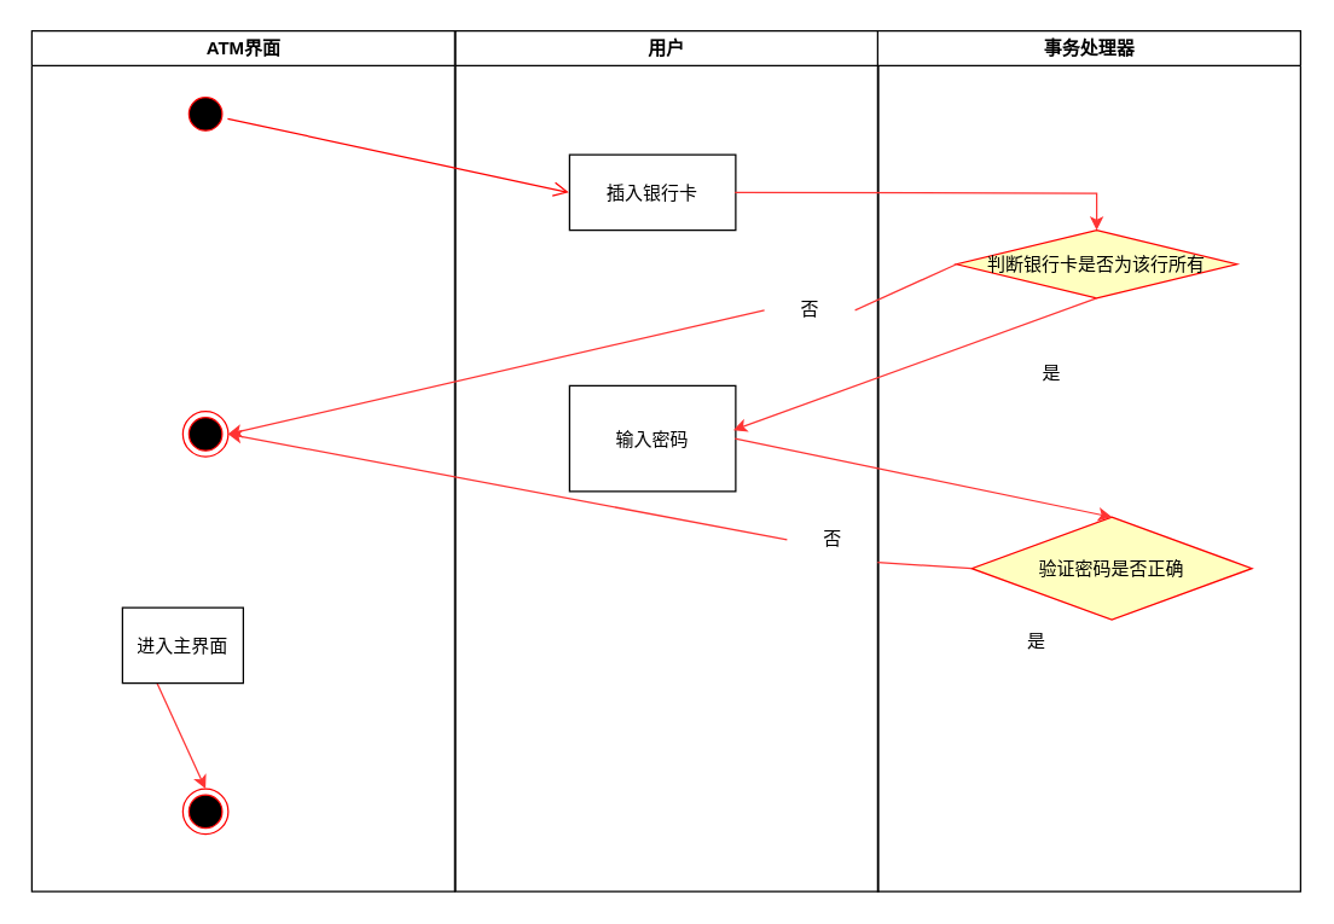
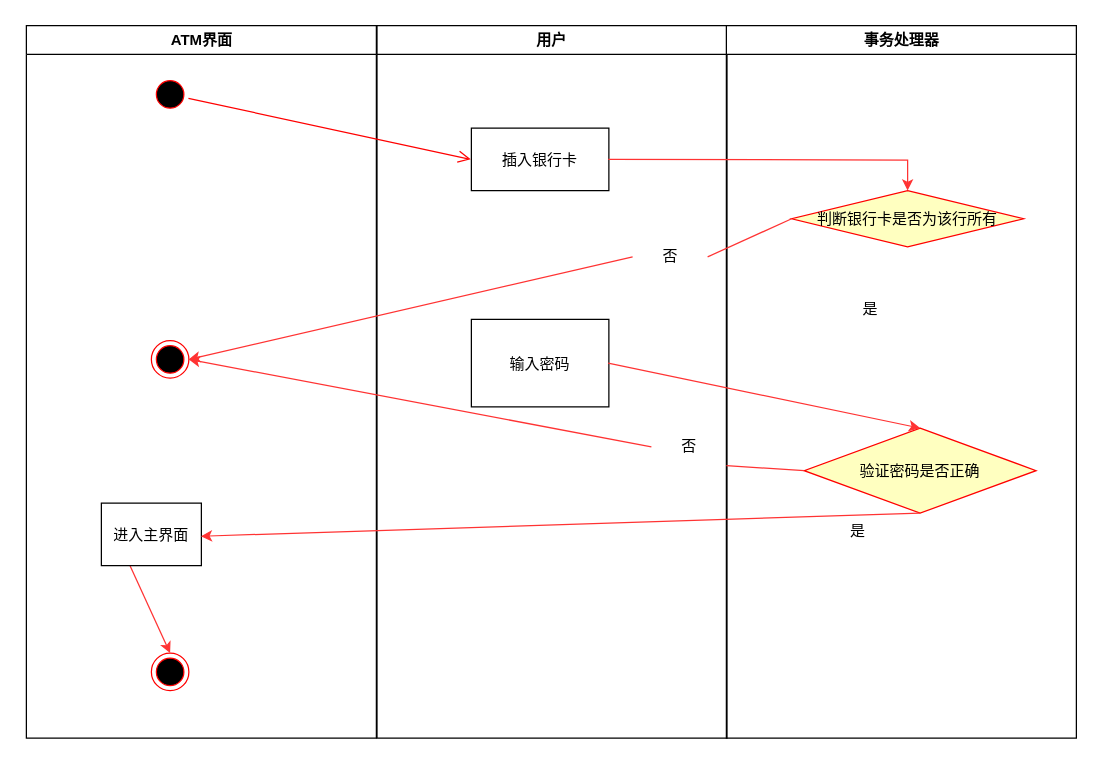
  <mxCell id="0" />
  <mxCell id="1" parent="0" />
  <mxCell id="2" value="ATM界面" style="swimlane;whiteSpace=wrap" parent="1" vertex="1"><mxGeometry x="20.5" y="20" width="280" height="570" as="geometry" /></mxCell>
  <mxCell id="3" value="" style="ellipse;shape=startState;fillColor=#000000;strokeColor=#ff0000;" parent="2" vertex="1"><mxGeometry x="100" y="40" width="30" height="30" as="geometry" /></mxCell>
  <mxCell id="4" value="" style="ellipse;shape=endState;fillColor=#000000;strokeColor=#ff0000" parent="2" vertex="1"><mxGeometry x="100" y="502" width="30" height="30" as="geometry" /></mxCell>
  <mxCell id="5" value="" style="ellipse;shape=endState;fillColor=#000000;strokeColor=#ff0000" vertex="1" parent="2"><mxGeometry x="100" y="252" width="30" height="30" as="geometry" /></mxCell>
  <mxCell id="6" style="edgeStyle=none;rounded=0;orthogonalLoop=1;jettySize=auto;html=1;exitX=0;exitY=0;exitDx=0;exitDy=0;entryX=0.5;entryY=0;entryDx=0;entryDy=0;strokeColor=#FF3333;" edge="1" parent="2" source="7" target="4"><mxGeometry relative="1" as="geometry" /></mxCell>
  <mxCell id="7" value="进入主界面" style="" parent="2" vertex="1"><mxGeometry x="60" y="382" width="80" height="50" as="geometry" /></mxCell>
  <mxCell id="8" value="用户" style="swimlane;whiteSpace=wrap" parent="1" vertex="1"><mxGeometry x="301" y="20" width="280" height="570" as="geometry" /></mxCell>
  <mxCell id="9" value="插入银行卡" style="" parent="8" vertex="1"><mxGeometry x="75.5" y="82" width="110" height="50" as="geometry" /></mxCell>
  <mxCell id="10" value="输入密码" style="" parent="8" vertex="1"><mxGeometry x="75.5" y="235" width="110" height="70" as="geometry" /></mxCell>
  <mxCell id="11" value="事务处理器" style="swimlane;whiteSpace=wrap" parent="1" vertex="1"><mxGeometry x="580.5" y="20" width="280" height="570" as="geometry" /></mxCell>
  <mxCell id="12" value="判断银行卡是否为该行所有" style="rhombus;fillColor=#ffffc0;strokeColor=#ff0000;" parent="11" vertex="1"><mxGeometry x="52.25" y="132" width="185.5" height="45" as="geometry" /></mxCell>
  <mxCell id="13" value="验证密码是否正确" style="rhombus;fillColor=#ffffc0;strokeColor=#ff0000;" vertex="1" parent="11"><mxGeometry x="62.25" y="322" width="185.5" height="68" as="geometry" /></mxCell>
  <mxCell id="14" value="是" style="text;html=1;strokeColor=none;fillColor=none;align=center;verticalAlign=middle;whiteSpace=wrap;rounded=0;" vertex="1" parent="11"><mxGeometry x="85.5" y="212" width="60" height="30" as="geometry" /></mxCell>
  <mxCell id="15" value="是" style="text;html=1;strokeColor=none;fillColor=none;align=center;verticalAlign=middle;whiteSpace=wrap;rounded=0;" vertex="1" parent="11"><mxGeometry x="75.5" y="390" width="60" height="30" as="geometry" /></mxCell>
  <mxCell id="16" value="" style="elbow=horizontal;verticalAlign=bottom;endArrow=open;endSize=8;strokeColor=#FF0000;endFill=1;rounded=0;" parent="1" source="3" edge="1"><mxGeometry x="264.5" y="168" as="geometry"><mxPoint x="376" y="127" as="targetPoint" /></mxGeometry></mxCell>
  <mxCell id="17" style="rounded=0;orthogonalLoop=1;jettySize=auto;html=1;exitX=0;exitY=0.5;exitDx=0;exitDy=0;entryX=1;entryY=0.5;entryDx=0;entryDy=0;strokeColor=#FF3333;startArrow=none;" edge="1" parent="1" source="21" target="5"><mxGeometry relative="1" as="geometry" /></mxCell>
  <mxCell id="18" style="edgeStyle=orthogonalEdgeStyle;rounded=0;orthogonalLoop=1;jettySize=auto;html=1;entryX=0.5;entryY=0;entryDx=0;entryDy=0;fillColor=#f8cecc;strokeColor=#FF3333;" edge="1" parent="1" target="12"><mxGeometry relative="1" as="geometry"><mxPoint x="486" y="127" as="sourcePoint" /></mxGeometry></mxCell>
- <mxCell id="19" style="edgeStyle=none;rounded=0;orthogonalLoop=1;jettySize=auto;html=1;exitX=0.5;exitY=1;exitDx=0;exitDy=0;entryX=0.986;entryY=0.42;entryDx=0;entryDy=0;entryPerimeter=0;strokeColor=#FF3333;" edge="1" parent="1" source="12" target="10"><mxGeometry relative="1" as="geometry" /></mxCell>
  <mxCell id="20" style="edgeStyle=none;rounded=0;orthogonalLoop=1;jettySize=auto;html=1;entryX=0.5;entryY=0;entryDx=0;entryDy=0;strokeColor=#FF3333;exitX=0.995;exitY=0.5;exitDx=0;exitDy=0;exitPerimeter=0;" edge="1" parent="1" source="10" target="13"><mxGeometry relative="1" as="geometry"><mxPoint x="486" y="317" as="sourcePoint" /></mxGeometry></mxCell>
  <mxCell id="21" value="否" style="text;html=1;strokeColor=none;fillColor=none;align=center;verticalAlign=middle;whiteSpace=wrap;rounded=0;" vertex="1" parent="1"><mxGeometry x="505.5" y="190" width="60" height="30" as="geometry" /></mxCell>
  <mxCell id="22" value="" style="rounded=0;orthogonalLoop=1;jettySize=auto;html=1;exitX=0;exitY=0.5;exitDx=0;exitDy=0;entryX=1;entryY=0.5;entryDx=0;entryDy=0;strokeColor=#FF3333;endArrow=none;" edge="1" parent="1" source="12" target="21"><mxGeometry relative="1" as="geometry"><mxPoint x="632.75" y="186" as="sourcePoint" /><mxPoint x="150.5" y="287" as="targetPoint" /></mxGeometry></mxCell>
  <mxCell id="23" style="edgeStyle=none;rounded=0;orthogonalLoop=1;jettySize=auto;html=1;exitX=0;exitY=0.5;exitDx=0;exitDy=0;entryX=1;entryY=0.5;entryDx=0;entryDy=0;strokeColor=#FF3333;startArrow=none;" edge="1" parent="1" source="24" target="5"><mxGeometry relative="1" as="geometry" /></mxCell>
  <mxCell id="24" value="否" style="text;html=1;strokeColor=none;fillColor=none;align=center;verticalAlign=middle;whiteSpace=wrap;rounded=0;" vertex="1" parent="1"><mxGeometry x="520.5" y="342" width="60" height="30" as="geometry" /></mxCell>
  <mxCell id="25" value="" style="edgeStyle=none;rounded=0;orthogonalLoop=1;jettySize=auto;html=1;exitX=0;exitY=0.5;exitDx=0;exitDy=0;entryX=1;entryY=1;entryDx=0;entryDy=0;strokeColor=#FF3333;endArrow=none;" edge="1" parent="1" source="13" target="24"><mxGeometry relative="1" as="geometry"><mxPoint x="642.75" y="376" as="sourcePoint" /><mxPoint x="146.107" y="297.607" as="targetPoint" /></mxGeometry></mxCell>
+ <mxCell id="26" style="edgeStyle=none;rounded=0;orthogonalLoop=1;jettySize=auto;html=1;exitX=0.5;exitY=1;exitDx=0;exitDy=0;entryX=0.995;entryY=0.53;entryDx=0;entryDy=0;entryPerimeter=0;strokeColor=#FF3333;" edge="1" parent="1" source="13" target="7"><mxGeometry relative="1" as="geometry" /></mxCell>
